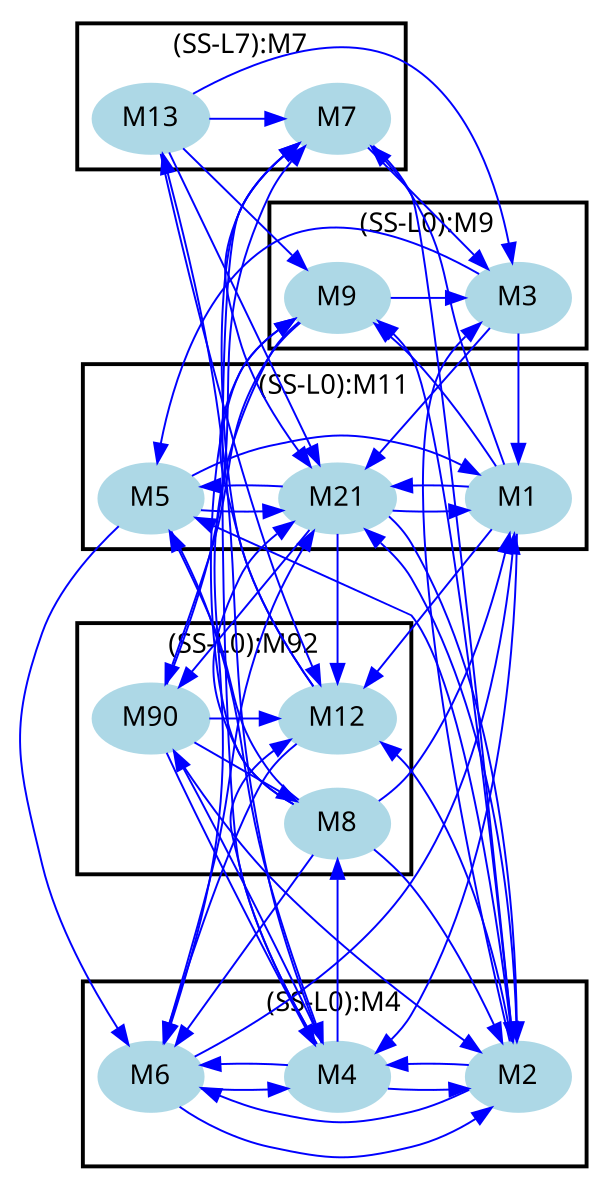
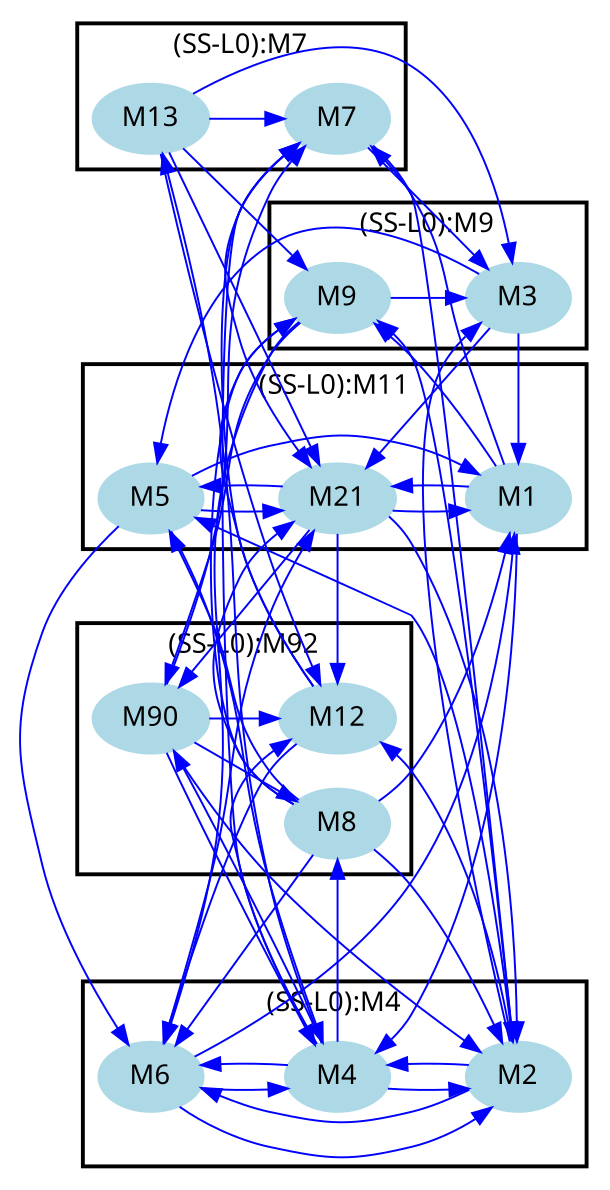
  digraph {
    fontname="Noto Sans"
    rankdir=LR
    node [color=lightblue fontcolor=black fontname="Noto Sans" shape=ellipse style=filled]
    edge [color=blue font=6 fontname="Noto Sans"]
    n1 [label=M5]
    n2 [label=M21]
    n3 [label=M1]
    n4 [label=M6]
    n5 [label=M4]
    n6 [label=M2]
    n7 [label=M7]
    n8 [label=M13]
    n9 [label=M8]
    n10 [label=M90]
    n11 [label=M12]
    n12 [label=M9]
    n13 [label=M3]
    subgraph cluster_1 {
      color=black
      label="(SS-L0):M11"
      style=bold
      n1
      n2
      n3
    }
    subgraph cluster_2 {
      color=black
      label="(SS-L0):M4"
      style=bold
      n4
      n5
      n6
    }
    subgraph cluster_3 {
      color=black
-     label="(SS-L7):M7"
+     label="(SS-L0):M7"
      style=bold
      n7
      n8
    }
    subgraph cluster_4 {
      color=black
      label="(SS-L0):M92"
      style=bold
      n9
      n10
      n11
    }
    subgraph cluster_5 {
      color=black
      label="(SS-L0):M9"
      style=bold
      n12
      n13
    }
    n1 -> n2
    n1 -> n3
    n1 -> n4
    n1 -> n5
    n2 -> n1
    n2 -> n3
    n2 -> n6
    n2 -> n10
    n2 -> n11
    n3 -> n2
    n3 -> n5
    n3 -> n7
-   n3 -> n11
    n3 -> n12
    n4 -> n2
    n4 -> n3
    n4 -> n5
    n4 -> n6
    n5 -> n4
    n5 -> n6
    n5 -> n7
    n5 -> n8
    n5 -> n9
    n5 -> n10
    n5 -> n11
    n6 -> n1
-   n6 -> n2
    n6 -> n4
    n6 -> n5
    n6 -> n11
    n6 -> n12
    n6 -> n13
    n7 -> n2
    n7 -> n6
    n7 -> n13
    n8 -> n2
    n8 -> n7
    n8 -> n11
    n8 -> n12
    n8 -> n13
    n9 -> n1
    n9 -> n2
    n9 -> n3
    n9 -> n4
    n9 -> n6
    n9 -> n12
    n10 -> n5
    n10 -> n6
    n10 -> n7
    n10 -> n9
    n10 -> n11
    n11 -> n4
    n11 -> n7
    n11 -> n12
    n12 -> n4
    n12 -> n10
    n12 -> n13
    n13 -> n1
    n13 -> n2
    n13 -> n3
  }
